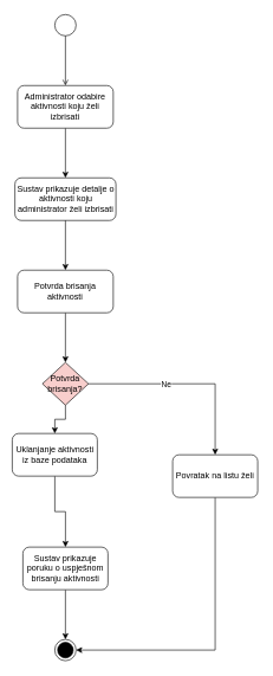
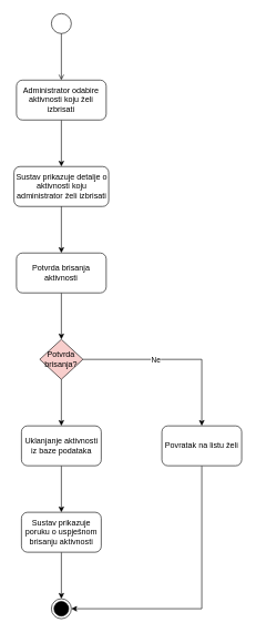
  <mxCell id="0" />
  <mxCell id="1" parent="0" />
  <mxCell id="2" value="" style="ellipse;html=1;" vertex="1" parent="1"><mxGeometry x="76.75" y="20" width="30" height="30" as="geometry" /></mxCell>
  <mxCell id="3" value="" style="endArrow=open;html=1;rounded=0;align=center;verticalAlign=top;endFill=0;labelBackgroundColor=none;endSize=6;entryX=0.5;entryY=0;entryDx=0;entryDy=0;" edge="1" parent="1" source="2" target="5"><mxGeometry relative="1" as="geometry"><mxPoint x="88" y="110" as="targetPoint" /></mxGeometry></mxCell>
  <mxCell id="4" style="edgeStyle=orthogonalEdgeStyle;rounded=0;orthogonalLoop=1;jettySize=auto;html=1;exitX=0.5;exitY=1;exitDx=0;exitDy=0;entryX=0.5;entryY=0;entryDx=0;entryDy=0;" edge="1" parent="1" source="5" target="6"><mxGeometry relative="1" as="geometry"><mxPoint x="88" y="250" as="targetPoint" /></mxGeometry></mxCell>
  <mxCell id="5" value="Administrator odabire aktivnosti koju želi izbrisati" style="rounded=1;whiteSpace=wrap;html=1;" vertex="1" parent="1"><mxGeometry x="24.25" y="120" width="135" height="60" as="geometry" /></mxCell>
  <mxCell id="6" value="Sustav prikazuje detalje o aktivnosti koju administrator želi izbrisati" style="rounded=1;whiteSpace=wrap;html=1;" vertex="1" parent="1"><mxGeometry x="20.5" y="250" width="142.5" height="60" as="geometry" /></mxCell>
  <mxCell id="7" style="edgeStyle=orthogonalEdgeStyle;rounded=0;orthogonalLoop=1;jettySize=auto;html=1;exitX=0.5;exitY=1;exitDx=0;exitDy=0;entryX=0.5;entryY=0;entryDx=0;entryDy=0;" edge="1" parent="1" source="6" target="9"><mxGeometry relative="1" as="geometry"><mxPoint x="91.75" y="440" as="sourcePoint" /></mxGeometry></mxCell>
  <mxCell id="8" style="edgeStyle=orthogonalEdgeStyle;rounded=0;orthogonalLoop=1;jettySize=auto;html=1;exitX=0.5;exitY=1;exitDx=0;exitDy=0;entryX=0.5;entryY=0;entryDx=0;entryDy=0;" edge="1" parent="1" source="9" target="13"><mxGeometry relative="1" as="geometry" /></mxCell>
  <mxCell id="9" value="Potvrda brisanja aktivnosti" style="rounded=1;whiteSpace=wrap;html=1;" vertex="1" parent="1"><mxGeometry x="24.25" y="380" width="135" height="60" as="geometry" /></mxCell>
  <mxCell id="10" style="edgeStyle=orthogonalEdgeStyle;rounded=0;orthogonalLoop=1;jettySize=auto;html=1;exitX=1;exitY=0.5;exitDx=0;exitDy=0;entryX=0.5;entryY=0;entryDx=0;entryDy=0;" edge="1" parent="1" source="13" target="15"><mxGeometry relative="1" as="geometry" /></mxCell>
  <mxCell id="11" value="Ne" style="edgeLabel;html=1;align=center;verticalAlign=middle;resizable=0;points=[];" vertex="1" connectable="0" parent="10"><mxGeometry x="-0.164" y="-2" relative="1" as="geometry"><mxPoint x="-8" y="-2" as="offset" /></mxGeometry></mxCell>
  <mxCell id="12" style="edgeStyle=orthogonalEdgeStyle;rounded=0;orthogonalLoop=1;jettySize=auto;html=1;exitX=0.5;exitY=1;exitDx=0;exitDy=0;entryX=0.5;entryY=0;entryDx=0;entryDy=0;" edge="1" parent="1" source="13" target="17"><mxGeometry relative="1" as="geometry" /></mxCell>
  <mxCell id="13" value="Potvrda brisanja?" style="rhombus;whiteSpace=wrap;html=1;fillColor=#f8cecc;" vertex="1" parent="1"><mxGeometry x="59.25" y="510" width="65" height="60" as="geometry" /></mxCell>
  <mxCell id="14" style="edgeStyle=orthogonalEdgeStyle;rounded=0;orthogonalLoop=1;jettySize=auto;html=1;exitX=0.5;exitY=1;exitDx=0;exitDy=0;entryX=1;entryY=0.5;entryDx=0;entryDy=0;" edge="1" parent="1" source="15" target="20"><mxGeometry relative="1" as="geometry" /></mxCell>
  <mxCell id="15" value="Povratak na listu želi" style="rounded=1;whiteSpace=wrap;html=1;" vertex="1" parent="1"><mxGeometry x="243" y="640" width="120" height="60" as="geometry" /></mxCell>
  <mxCell id="16" value="" style="edgeStyle=orthogonalEdgeStyle;rounded=0;orthogonalLoop=1;jettySize=auto;html=1;" edge="1" parent="1" source="17" target="19"><mxGeometry relative="1" as="geometry" /></mxCell>
- <mxCell id="17" value="Uklanjanje aktivnosti iz baze podataka" style="rounded=1;whiteSpace=wrap;html=1;" vertex="1" parent="1"><mxGeometry x="16.75" y="610" width="120" height="60" as="geometry" /></mxCell>
+ <mxCell id="17" value="Uklanjanje aktivnosti iz baze podataka" style="rounded=1;whiteSpace=wrap;html=1;" vertex="1" parent="1"><mxGeometry x="31.75" y="640" width="120" height="60" as="geometry" /></mxCell>
  <mxCell id="18" style="edgeStyle=orthogonalEdgeStyle;rounded=0;orthogonalLoop=1;jettySize=auto;html=1;exitX=0.5;exitY=1;exitDx=0;exitDy=0;entryX=0.5;entryY=0;entryDx=0;entryDy=0;" edge="1" parent="1" source="19" target="20"><mxGeometry relative="1" as="geometry" /></mxCell>
  <mxCell id="19" value="Sustav prikazuje poruku o uspješnom brisanju aktivnosti" style="rounded=1;whiteSpace=wrap;html=1;" vertex="1" parent="1"><mxGeometry x="31.75" y="770" width="120" height="60" as="geometry" /></mxCell>
  <mxCell id="20" value="" style="ellipse;html=1;shape=endState;fillColor=strokeColor;" vertex="1" parent="1"><mxGeometry x="76.75" y="900" width="30" height="30" as="geometry" /></mxCell>
